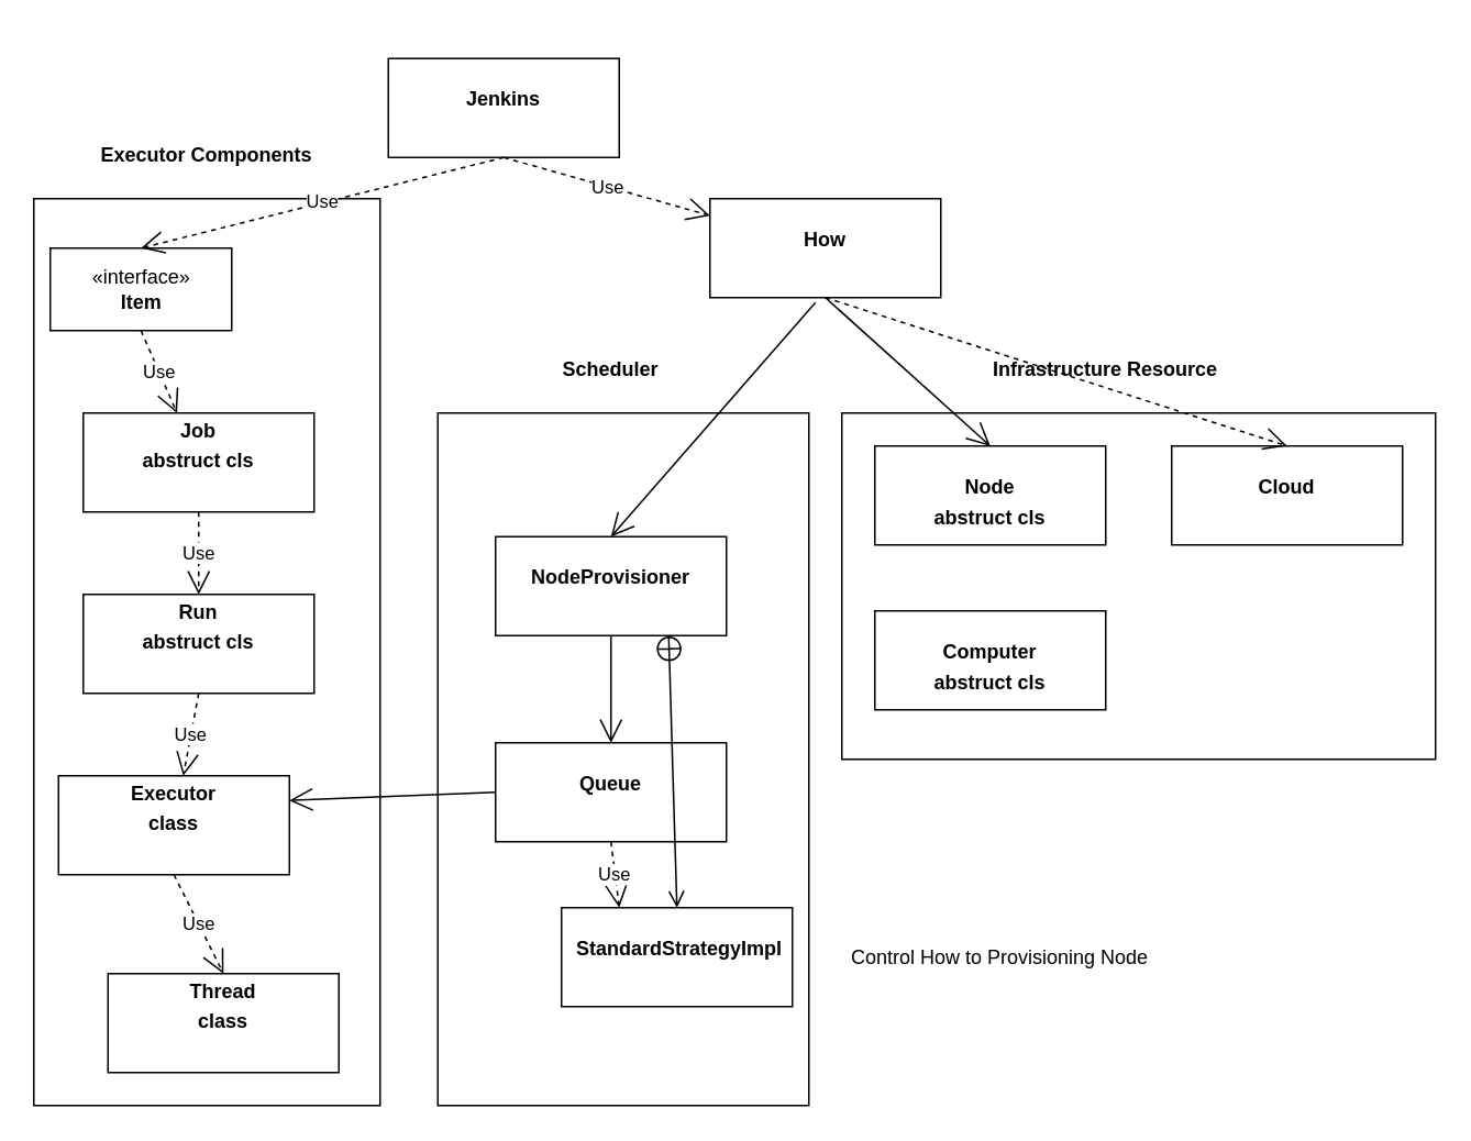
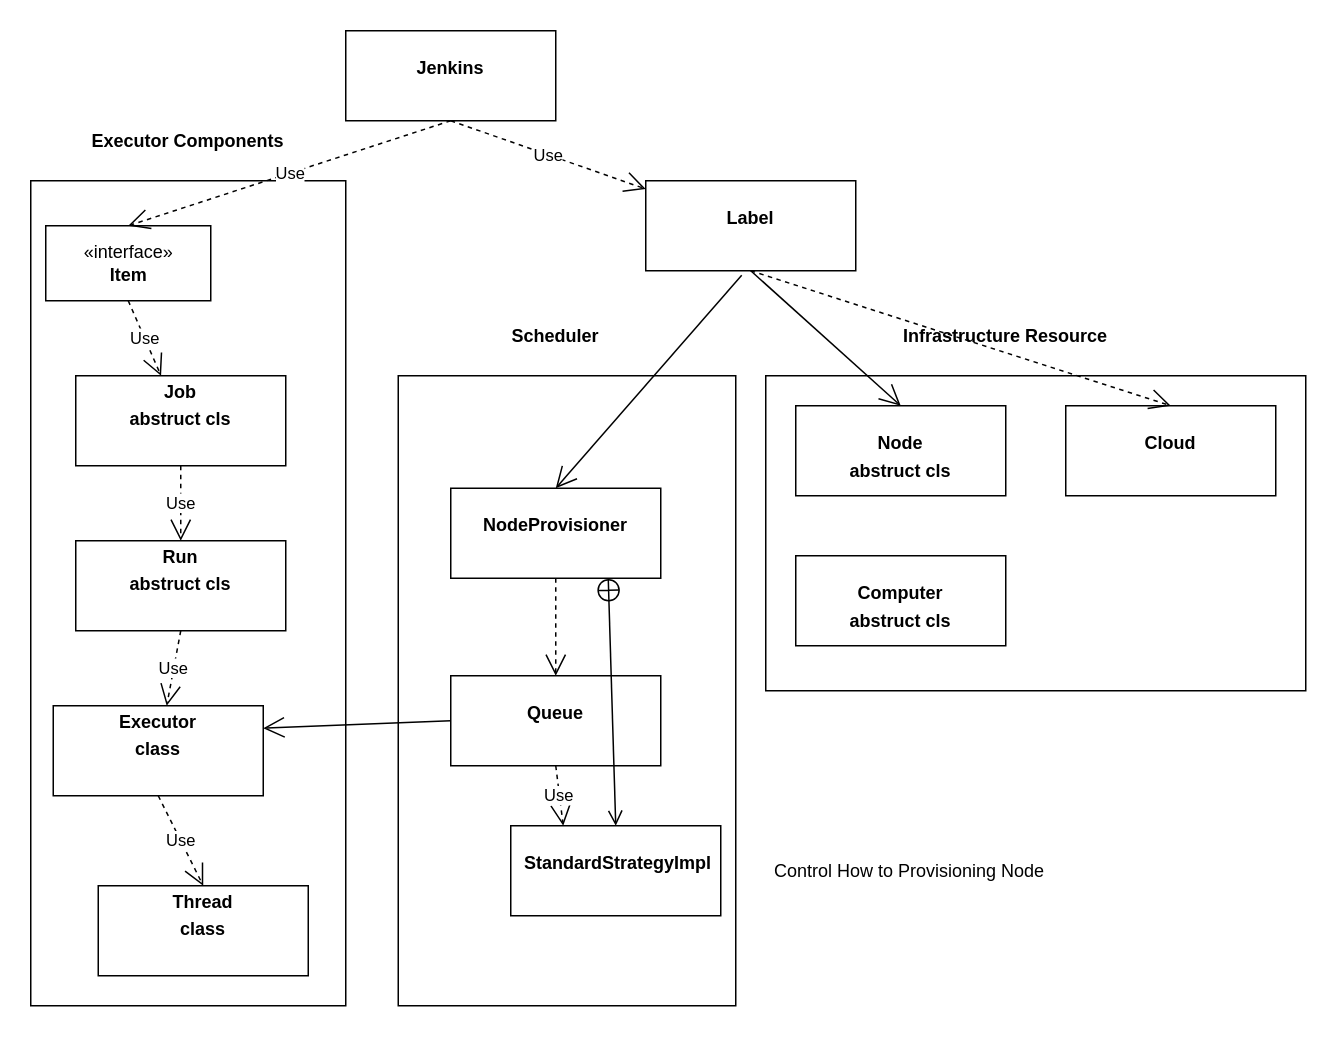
  <mxCell id="0" />
  <mxCell id="1" parent="0" />
  <mxCell id="2" value="" style="rounded=0;whiteSpace=wrap;html=1;" parent="1" vertex="1"><mxGeometry x="265" y="250" width="225" height="420" as="geometry" /></mxCell>
  <mxCell id="3" value="" style="rounded=0;whiteSpace=wrap;html=1;" parent="1" vertex="1"><mxGeometry x="20" y="120" width="210" height="550" as="geometry" /></mxCell>
- <mxCell id="4" value="&lt;p style=&quot;margin: 0px ; margin-top: 4px ; text-align: center&quot;&gt;&lt;br&gt;&lt;b&gt;Jenkins&lt;/b&gt;&lt;/p&gt;" style="verticalAlign=top;align=left;overflow=fill;fontSize=12;fontFamily=Helvetica;html=1;" parent="1" vertex="1"><mxGeometry x="235" y="35" width="140" height="60" as="geometry" /></mxCell>
+ <mxCell id="4" value="&lt;p style=&quot;margin: 0px ; margin-top: 4px ; text-align: center&quot;&gt;&lt;br&gt;&lt;b&gt;Jenkins&lt;/b&gt;&lt;/p&gt;" style="verticalAlign=top;align=left;overflow=fill;fontSize=12;fontFamily=Helvetica;html=1;" parent="1" vertex="1"><mxGeometry x="230" y="20" width="140" height="60" as="geometry" /></mxCell>
  <mxCell id="5" value="&lt;p style=&quot;margin: 0px ; margin-top: 4px ; text-align: center&quot;&gt;&lt;b&gt;Executor&lt;/b&gt;&lt;/p&gt;&lt;p style=&quot;margin: 0px ; margin-top: 4px ; text-align: center&quot;&gt;&lt;b&gt;class&lt;/b&gt;&lt;/p&gt;" style="verticalAlign=top;align=left;overflow=fill;fontSize=12;fontFamily=Helvetica;html=1;" parent="1" vertex="1"><mxGeometry x="35" y="470" width="140" height="60" as="geometry" /></mxCell>
  <mxCell id="6" value="&lt;p style=&quot;margin: 0px ; margin-top: 4px ; text-align: center&quot;&gt;&lt;b&gt;Thread&lt;br&gt;&lt;/b&gt;&lt;/p&gt;&lt;p style=&quot;margin: 0px ; margin-top: 4px ; text-align: center&quot;&gt;&lt;b&gt;class&lt;/b&gt;&lt;/p&gt;" style="verticalAlign=top;align=left;overflow=fill;fontSize=12;fontFamily=Helvetica;html=1;" parent="1" vertex="1"><mxGeometry x="65" y="590" width="140" height="60" as="geometry" /></mxCell>
  <mxCell id="7" value="«interface»&lt;br&gt;&lt;b&gt;Item&lt;/b&gt;" style="html=1;" parent="1" vertex="1"><mxGeometry x="30" y="150" width="110" height="50" as="geometry" /></mxCell>
  <mxCell id="8" value="&lt;p style=&quot;margin: 0px ; margin-top: 4px ; text-align: center&quot;&gt;&lt;b&gt;Job&lt;/b&gt;&lt;/p&gt;&lt;p style=&quot;margin: 0px ; margin-top: 4px ; text-align: center&quot;&gt;&lt;b&gt;abstruct cls&lt;/b&gt;&lt;/p&gt;" style="verticalAlign=top;align=left;overflow=fill;fontSize=12;fontFamily=Helvetica;html=1;" parent="1" vertex="1"><mxGeometry x="50" y="250" width="140" height="60" as="geometry" /></mxCell>
  <mxCell id="9" value="&lt;p style=&quot;margin: 0px ; margin-top: 4px ; text-align: center&quot;&gt;&lt;b&gt;Run&lt;/b&gt;&lt;/p&gt;&lt;p style=&quot;margin: 0px ; margin-top: 4px ; text-align: center&quot;&gt;&lt;b&gt;abstruct cls&lt;/b&gt;&lt;/p&gt;" style="verticalAlign=top;align=left;overflow=fill;fontSize=12;fontFamily=Helvetica;html=1;" parent="1" vertex="1"><mxGeometry x="50" y="360" width="140" height="60" as="geometry" /></mxCell>
  <mxCell id="10" value="Executor Components" style="text;align=center;fontStyle=1;verticalAlign=middle;spacingLeft=3;spacingRight=3;strokeColor=none;rotatable=0;points=[[0,0.5],[1,0.5]];portConstraint=eastwest;" parent="1" vertex="1"><mxGeometry x="85" y="80" width="80" height="26" as="geometry" /></mxCell>
- <mxCell id="11" value="&lt;p style=&quot;margin: 0px ; margin-top: 4px ; text-align: center&quot;&gt;&lt;br&gt;&lt;b&gt;How&lt;/b&gt;&lt;/p&gt;" style="verticalAlign=top;align=left;overflow=fill;fontSize=12;fontFamily=Helvetica;html=1;" parent="1" vertex="1"><mxGeometry x="430" y="120" width="140" height="60" as="geometry" /></mxCell>
+ <mxCell id="11" value="&lt;p style=&quot;margin: 0px ; margin-top: 4px ; text-align: center&quot;&gt;&lt;br&gt;&lt;b&gt;Label&lt;/b&gt;&lt;/p&gt;" style="verticalAlign=top;align=left;overflow=fill;fontSize=12;fontFamily=Helvetica;html=1;" parent="1" vertex="1"><mxGeometry x="430" y="120" width="140" height="60" as="geometry" /></mxCell>
  <mxCell id="12" value="&lt;p style=&quot;margin: 0px ; margin-top: 4px ; text-align: center&quot;&gt;&lt;br&gt;&lt;b&gt;NodeProvisioner&lt;/b&gt;&lt;/p&gt;" style="verticalAlign=top;align=left;overflow=fill;fontSize=12;fontFamily=Helvetica;html=1;" parent="1" vertex="1"><mxGeometry x="300" y="325" width="140" height="60" as="geometry" /></mxCell>
  <mxCell id="13" value="" style="group" parent="1" vertex="1" connectable="0"><mxGeometry x="510" y="250" width="360" height="210" as="geometry" /></mxCell>
  <mxCell id="14" value="" style="rounded=0;whiteSpace=wrap;html=1;" parent="13" vertex="1"><mxGeometry width="360" height="210" as="geometry" /></mxCell>
  <mxCell id="15" value="&lt;p style=&quot;margin: 0px ; margin-top: 4px ; text-align: center&quot;&gt;&lt;br&gt;&lt;b&gt;Node&lt;/b&gt;&lt;/p&gt;&lt;p style=&quot;margin: 0px ; margin-top: 4px ; text-align: center&quot;&gt;&lt;b&gt;abstruct cls&lt;/b&gt;&lt;/p&gt;" style="verticalAlign=top;align=left;overflow=fill;fontSize=12;fontFamily=Helvetica;html=1;" parent="13" vertex="1"><mxGeometry x="20" y="20" width="140" height="60" as="geometry" /></mxCell>
  <mxCell id="16" value="&lt;p style=&quot;margin: 0px ; margin-top: 4px ; text-align: center&quot;&gt;&lt;br&gt;&lt;b&gt;Computer&lt;/b&gt;&lt;/p&gt;&lt;p style=&quot;margin: 0px ; margin-top: 4px ; text-align: center&quot;&gt;&lt;b&gt;abstruct cls&lt;/b&gt;&lt;/p&gt;" style="verticalAlign=top;align=left;overflow=fill;fontSize=12;fontFamily=Helvetica;html=1;" parent="13" vertex="1"><mxGeometry x="20" y="120" width="140" height="60" as="geometry" /></mxCell>
  <mxCell id="17" value="&lt;p style=&quot;margin: 0px ; margin-top: 4px ; text-align: center&quot;&gt;&lt;br&gt;&lt;b&gt;Cloud&lt;/b&gt;&lt;/p&gt;" style="verticalAlign=top;align=left;overflow=fill;fontSize=12;fontFamily=Helvetica;html=1;" parent="13" vertex="1"><mxGeometry x="200" y="20" width="140" height="60" as="geometry" /></mxCell>
  <mxCell id="18" value="&lt;p style=&quot;margin: 0px ; margin-top: 4px ; text-align: center&quot;&gt;&lt;br&gt;&lt;b&gt;Queue&lt;/b&gt;&lt;/p&gt;" style="verticalAlign=top;align=left;overflow=fill;fontSize=12;fontFamily=Helvetica;html=1;" parent="1" vertex="1"><mxGeometry x="300" y="450" width="140" height="60" as="geometry" /></mxCell>
  <mxCell id="19" value="Scheduler" style="text;align=center;fontStyle=1;verticalAlign=middle;spacingLeft=3;spacingRight=3;strokeColor=none;rotatable=0;points=[[0,0.5],[1,0.5]];portConstraint=eastwest;" parent="1" vertex="1"><mxGeometry x="330" y="210" width="80" height="26" as="geometry" /></mxCell>
  <mxCell id="20" value="Infrastructure Resource" style="text;align=center;fontStyle=1;verticalAlign=middle;spacingLeft=3;spacingRight=3;strokeColor=none;rotatable=0;points=[[0,0.5],[1,0.5]];portConstraint=eastwest;" parent="1" vertex="1"><mxGeometry x="630" y="210" width="80" height="26" as="geometry" /></mxCell>
  <mxCell id="21" value="" style="endArrow=open;endFill=1;endSize=12;html=1;exitX=0;exitY=0.5;exitDx=0;exitDy=0;entryX=1;entryY=0.25;entryDx=0;entryDy=0;" parent="1" source="18" target="5" edge="1"><mxGeometry width="160" relative="1" as="geometry"><mxPoint x="360" y="590" as="sourcePoint" /><mxPoint x="520" y="590" as="targetPoint" /></mxGeometry></mxCell>
- <mxCell id="22" value="" style="endArrow=open;endFill=1;endSize=12;html=1;exitX=0.5;exitY=1;exitDx=0;exitDy=0;" parent="1" source="12" target="18" edge="1"><mxGeometry width="160" relative="1" as="geometry"><mxPoint x="350" y="410" as="sourcePoint" /><mxPoint x="510" y="410" as="targetPoint" /></mxGeometry></mxCell>
+ <mxCell id="22" value="" style="endArrow=open;endFill=1;endSize=12;html=1;exitX=0.5;exitY=1;exitDx=0;exitDy=0;dashed=1;" parent="1" source="12" target="18" edge="1"><mxGeometry width="160" relative="1" as="geometry"><mxPoint x="350" y="410" as="sourcePoint" /><mxPoint x="510" y="410" as="targetPoint" /></mxGeometry></mxCell>
  <mxCell id="23" value="" style="endArrow=open;endFill=1;endSize=12;html=1;exitX=0.457;exitY=1.05;exitDx=0;exitDy=0;exitPerimeter=0;entryX=0.5;entryY=0;entryDx=0;entryDy=0;" parent="1" source="11" target="12" edge="1"><mxGeometry width="160" relative="1" as="geometry"><mxPoint x="500" y="190" as="sourcePoint" /><mxPoint x="660" y="190" as="targetPoint" /></mxGeometry></mxCell>
  <mxCell id="24" value="" style="endArrow=open;endFill=1;endSize=12;html=1;exitX=0.5;exitY=1;exitDx=0;exitDy=0;entryX=0.5;entryY=0;entryDx=0;entryDy=0;" parent="1" source="11" target="15" edge="1"><mxGeometry width="160" relative="1" as="geometry"><mxPoint x="503.98" y="193" as="sourcePoint" /><mxPoint x="380" y="335" as="targetPoint" /></mxGeometry></mxCell>
  <mxCell id="25" value="" style="endArrow=open;endFill=1;endSize=12;html=1;exitX=0.5;exitY=1;exitDx=0;exitDy=0;entryX=0.5;entryY=0;entryDx=0;entryDy=0;dashed=1;" parent="1" source="11" target="17" edge="1"><mxGeometry width="160" relative="1" as="geometry"><mxPoint x="510" y="190" as="sourcePoint" /><mxPoint x="610" y="280" as="targetPoint" /></mxGeometry></mxCell>
  <mxCell id="26" value="Use" style="endArrow=open;endSize=12;dashed=1;html=1;exitX=0.5;exitY=1;exitDx=0;exitDy=0;" parent="1" source="7" target="8" edge="1"><mxGeometry width="160" relative="1" as="geometry"><mxPoint x="100" y="220" as="sourcePoint" /><mxPoint x="260" y="220" as="targetPoint" /></mxGeometry></mxCell>
  <mxCell id="27" value="Use" style="endArrow=open;endSize=12;dashed=1;html=1;exitX=0.5;exitY=1;exitDx=0;exitDy=0;" parent="1" source="8" target="9" edge="1"><mxGeometry width="160" relative="1" as="geometry"><mxPoint x="130" y="210" as="sourcePoint" /><mxPoint x="130" y="260" as="targetPoint" /></mxGeometry></mxCell>
  <mxCell id="28" value="Use" style="endArrow=open;endSize=12;dashed=1;html=1;exitX=0.5;exitY=1;exitDx=0;exitDy=0;" parent="1" source="9" target="5" edge="1"><mxGeometry width="160" relative="1" as="geometry"><mxPoint x="130" y="320" as="sourcePoint" /><mxPoint x="130" y="370" as="targetPoint" /></mxGeometry></mxCell>
  <mxCell id="29" value="Use" style="endArrow=open;endSize=12;dashed=1;html=1;exitX=0.5;exitY=1;exitDx=0;exitDy=0;entryX=0.5;entryY=0;entryDx=0;entryDy=0;" parent="1" source="5" target="6" edge="1"><mxGeometry width="160" relative="1" as="geometry"><mxPoint x="130" y="430" as="sourcePoint" /><mxPoint x="130" y="480" as="targetPoint" /></mxGeometry></mxCell>
  <mxCell id="30" value="Use" style="endArrow=open;endSize=12;dashed=1;html=1;exitX=0.5;exitY=1;exitDx=0;exitDy=0;entryX=0.5;entryY=0;entryDx=0;entryDy=0;" parent="1" source="4" target="7" edge="1"><mxGeometry width="160" relative="1" as="geometry"><mxPoint x="130" y="210" as="sourcePoint" /><mxPoint x="130" y="260" as="targetPoint" /></mxGeometry></mxCell>
  <mxCell id="31" value="Use" style="endArrow=open;endSize=12;dashed=1;html=1;exitX=0.5;exitY=1;exitDx=0;exitDy=0;" parent="1" source="4" target="11" edge="1"><mxGeometry width="160" relative="1" as="geometry"><mxPoint x="310" y="90" as="sourcePoint" /><mxPoint x="130" y="160" as="targetPoint" /></mxGeometry></mxCell>
  <mxCell id="32" value="&lt;p style=&quot;margin: 0px ; margin-top: 4px ; text-align: center&quot;&gt;&lt;br&gt;&lt;b&gt;&amp;nbsp;StandardStrategyImpl&lt;/b&gt;&lt;/p&gt;" style="verticalAlign=top;align=left;overflow=fill;fontSize=12;fontFamily=Helvetica;html=1;" parent="1" vertex="1"><mxGeometry x="340" y="550" width="140" height="60" as="geometry" /></mxCell>
  <mxCell id="33" value="" style="endArrow=open;startArrow=circlePlus;endFill=0;startFill=0;endSize=8;html=1;entryX=0.5;entryY=0;entryDx=0;entryDy=0;exitX=0.75;exitY=1;exitDx=0;exitDy=0;" parent="1" source="12" target="32" edge="1"><mxGeometry width="160" relative="1" as="geometry"><mxPoint x="380" y="510" as="sourcePoint" /><mxPoint x="530" y="530" as="targetPoint" /></mxGeometry></mxCell>
  <mxCell id="34" value="Control How to Provisioning Node" style="text;strokeColor=none;fillColor=none;align=left;verticalAlign=middle;spacingTop=-1;spacingLeft=4;spacingRight=4;rotatable=0;labelPosition=right;points=[];portConstraint=eastwest;" parent="1" vertex="1"><mxGeometry x="490" y="573" width="20" height="14" as="geometry" /></mxCell>
  <mxCell id="35" value="Use" style="endArrow=open;endSize=12;dashed=1;html=1;exitX=0.5;exitY=1;exitDx=0;exitDy=0;entryX=0.25;entryY=0;entryDx=0;entryDy=0;" parent="1" source="18" target="32" edge="1"><mxGeometry width="160" relative="1" as="geometry"><mxPoint x="300" y="540" as="sourcePoint" /><mxPoint x="460" y="540" as="targetPoint" /></mxGeometry></mxCell>
